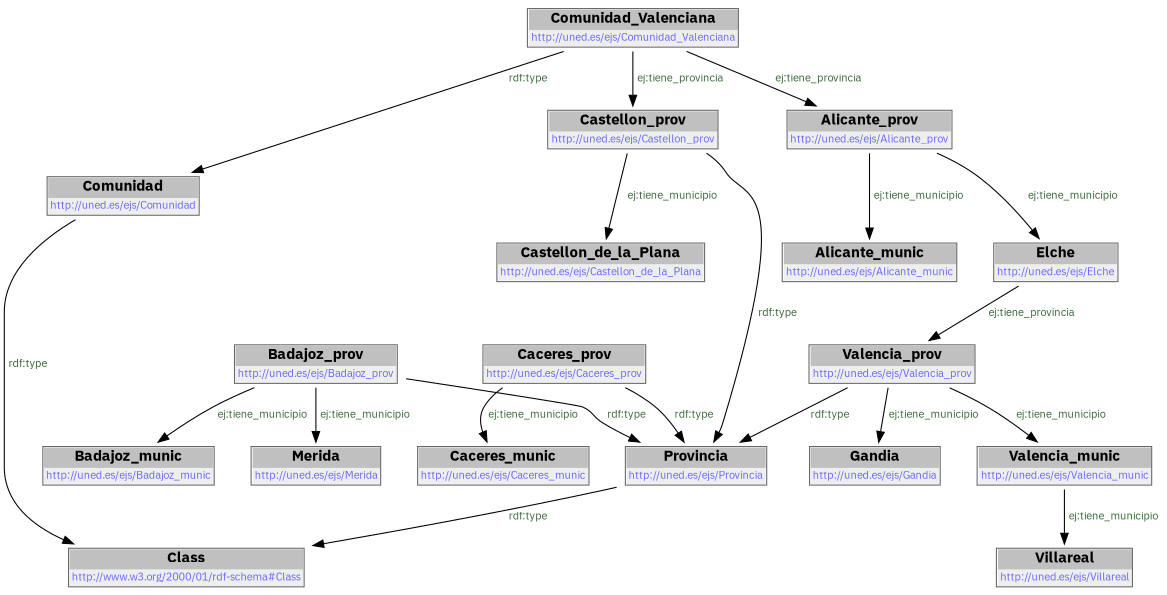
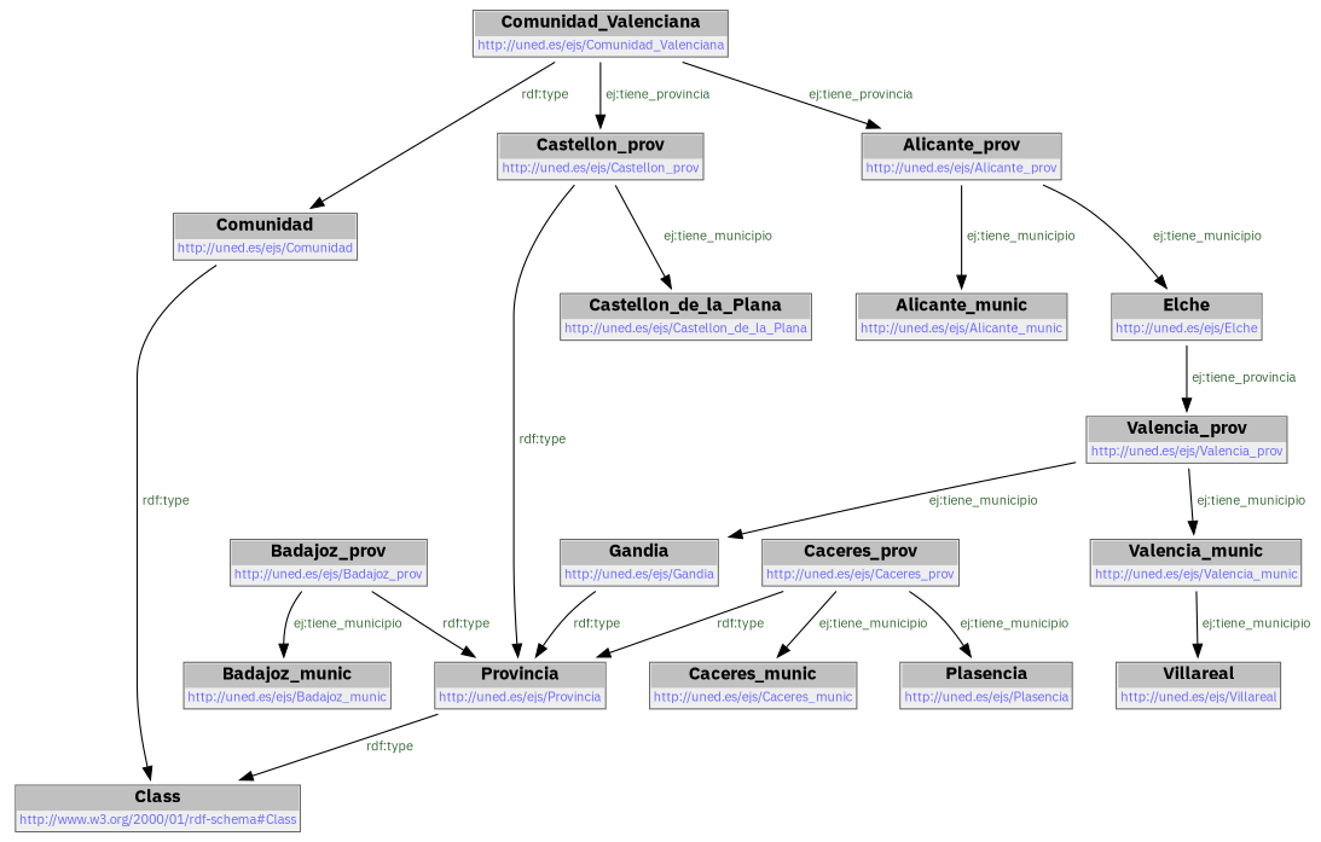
  digraph {
    fontname="IBM Plex Sans"
    node [color=black fontname="IBM Plex Sans" shape=none]
    edge [color=BLACK fontname="IBM Plex Sans"]
    n1 [label=< <table color='#666666' cellborder='0' cellspacing='0' border='1'><tr><td colspan='2' bgcolor='grey'><B>Comunidad</B></td></tr><tr><td href='http://uned.es/ejs/Comunidad' bgcolor='#eeeeee' colspan='2'><font point-size='10' color='#6666ff'>http://uned.es/ejs/Comunidad</font></td></tr></table> >]
    n2 [label=< <table color='#666666' cellborder='0' cellspacing='0' border='1'><tr><td colspan='2' bgcolor='grey'><B>Class</B></td></tr><tr><td href='http://www.w3.org/2000/01/rdf-schema#Class' bgcolor='#eeeeee' colspan='2'><font point-size='10' color='#6666ff'>http://www.w3.org/2000/01/rdf-schema#Class</font></td></tr></table> >]
    n3 [label=< <table color='#666666' cellborder='0' cellspacing='0' border='1'><tr><td colspan='2' bgcolor='grey'><B>Badajoz_prov</B></td></tr><tr><td href='http://uned.es/ejs/Badajoz_prov' bgcolor='#eeeeee' colspan='2'><font point-size='10' color='#6666ff'>http://uned.es/ejs/Badajoz_prov</font></td></tr></table> >]
    n4 [label=< <table color='#666666' cellborder='0' cellspacing='0' border='1'><tr><td colspan='2' bgcolor='grey'><B>Badajoz_munic</B></td></tr><tr><td href='http://uned.es/ejs/Badajoz_munic' bgcolor='#eeeeee' colspan='2'><font point-size='10' color='#6666ff'>http://uned.es/ejs/Badajoz_munic</font></td></tr></table> >]
    n5 [label=< <table color='#666666' cellborder='0' cellspacing='0' border='1'><tr><td colspan='2' bgcolor='grey'><B>Provincia</B></td></tr><tr><td href='http://uned.es/ejs/Provincia' bgcolor='#eeeeee' colspan='2'><font point-size='10' color='#6666ff'>http://uned.es/ejs/Provincia</font></td></tr></table> >]
-   n6 [label=< <table color='#666666' cellborder='0' cellspacing='0' border='1'><tr><td colspan='2' bgcolor='grey'><B>Merida</B></td></tr><tr><td href='http://uned.es/ejs/Merida' bgcolor='#eeeeee' colspan='2'><font point-size='10' color='#6666ff'>http://uned.es/ejs/Merida</font></td></tr></table> >]
    n7 [label=< <table color='#666666' cellborder='0' cellspacing='0' border='1'><tr><td colspan='2' bgcolor='grey'><B>Caceres_prov</B></td></tr><tr><td href='http://uned.es/ejs/Caceres_prov' bgcolor='#eeeeee' colspan='2'><font point-size='10' color='#6666ff'>http://uned.es/ejs/Caceres_prov</font></td></tr></table> >]
    n8 [label=< <table color='#666666' cellborder='0' cellspacing='0' border='1'><tr><td colspan='2' bgcolor='grey'><B>Caceres_munic</B></td></tr><tr><td href='http://uned.es/ejs/Caceres_munic' bgcolor='#eeeeee' colspan='2'><font point-size='10' color='#6666ff'>http://uned.es/ejs/Caceres_munic</font></td></tr></table> >]
+   n9 [label=< <table color='#666666' cellborder='0' cellspacing='0' border='1'><tr><td colspan='2' bgcolor='grey'><B>Plasencia</B></td></tr><tr><td href='http://uned.es/ejs/Plasencia' bgcolor='#eeeeee' colspan='2'><font point-size='10' color='#6666ff'>http://uned.es/ejs/Plasencia</font></td></tr></table> >]
    n10 [label=< <table color='#666666' cellborder='0' cellspacing='0' border='1'><tr><td colspan='2' bgcolor='grey'><B>Comunidad_Valenciana</B></td></tr><tr><td href='http://uned.es/ejs/Comunidad_Valenciana' bgcolor='#eeeeee' colspan='2'><font point-size='10' color='#6666ff'>http://uned.es/ejs/Comunidad_Valenciana</font></td></tr></table> >]
    n11 [label=< <table color='#666666' cellborder='0' cellspacing='0' border='1'><tr><td colspan='2' bgcolor='grey'><B>Alicante_prov</B></td></tr><tr><td href='http://uned.es/ejs/Alicante_prov' bgcolor='#eeeeee' colspan='2'><font point-size='10' color='#6666ff'>http://uned.es/ejs/Alicante_prov</font></td></tr></table> >]
    n12 [label=< <table color='#666666' cellborder='0' cellspacing='0' border='1'><tr><td colspan='2' bgcolor='grey'><B>Castellon_prov</B></td></tr><tr><td href='http://uned.es/ejs/Castellon_prov' bgcolor='#eeeeee' colspan='2'><font point-size='10' color='#6666ff'>http://uned.es/ejs/Castellon_prov</font></td></tr></table> >]
    n13 [label=< <table color='#666666' cellborder='0' cellspacing='0' border='1'><tr><td colspan='2' bgcolor='grey'><B>Alicante_munic</B></td></tr><tr><td href='http://uned.es/ejs/Alicante_munic' bgcolor='#eeeeee' colspan='2'><font point-size='10' color='#6666ff'>http://uned.es/ejs/Alicante_munic</font></td></tr></table> >]
    n14 [label=< <table color='#666666' cellborder='0' cellspacing='0' border='1'><tr><td colspan='2' bgcolor='grey'><B>Elche</B></td></tr><tr><td href='http://uned.es/ejs/Elche' bgcolor='#eeeeee' colspan='2'><font point-size='10' color='#6666ff'>http://uned.es/ejs/Elche</font></td></tr></table> >]
    n15 [label=< <table color='#666666' cellborder='0' cellspacing='0' border='1'><tr><td colspan='2' bgcolor='grey'><B>Valencia_prov</B></td></tr><tr><td href='http://uned.es/ejs/Valencia_prov' bgcolor='#eeeeee' colspan='2'><font point-size='10' color='#6666ff'>http://uned.es/ejs/Valencia_prov</font></td></tr></table> >]
    n16 [label=< <table color='#666666' cellborder='0' cellspacing='0' border='1'><tr><td colspan='2' bgcolor='grey'><B>Gandia</B></td></tr><tr><td href='http://uned.es/ejs/Gandia' bgcolor='#eeeeee' colspan='2'><font point-size='10' color='#6666ff'>http://uned.es/ejs/Gandia</font></td></tr></table> >]
    n17 [label=< <table color='#666666' cellborder='0' cellspacing='0' border='1'><tr><td colspan='2' bgcolor='grey'><B>Valencia_munic</B></td></tr><tr><td href='http://uned.es/ejs/Valencia_munic' bgcolor='#eeeeee' colspan='2'><font point-size='10' color='#6666ff'>http://uned.es/ejs/Valencia_munic</font></td></tr></table> >]
    n18 [label=< <table color='#666666' cellborder='0' cellspacing='0' border='1'><tr><td colspan='2' bgcolor='grey'><B>Castellon_de_la_Plana</B></td></tr><tr><td href='http://uned.es/ejs/Castellon_de_la_Plana' bgcolor='#eeeeee' colspan='2'><font point-size='10' color='#6666ff'>http://uned.es/ejs/Castellon_de_la_Plana</font></td></tr></table> >]
    n19 [label=< <table color='#666666' cellborder='0' cellspacing='0' border='1'><tr><td colspan='2' bgcolor='grey'><B>Villareal</B></td></tr><tr><td href='http://uned.es/ejs/Villareal' bgcolor='#eeeeee' colspan='2'><font point-size='10' color='#6666ff'>http://uned.es/ejs/Villareal</font></td></tr></table> >]
    n1 -> n2 [label=< <font point-size='10' color='#336633'>rdf:type</font> >]
    n3 -> n4 [label=< <font point-size='10' color='#336633'>ej:tiene_municipio</font> >]
    n3 -> n5 [label=< <font point-size='10' color='#336633'>rdf:type</font> >]
-   n3 -> n6 [label=< <font point-size='10' color='#336633'>ej:tiene_municipio</font> >]
    n5 -> n2 [label=< <font point-size='10' color='#336633'>rdf:type</font> >]
    n7 -> n5 [label=< <font point-size='10' color='#336633'>rdf:type</font> >]
    n7 -> n8 [label=< <font point-size='10' color='#336633'>ej:tiene_municipio</font> >]
+   n7 -> n9 [label=< <font point-size='10' color='#336633'>ej:tiene_municipio</font> >]
    n10 -> n1 [label=< <font point-size='10' color='#336633'>rdf:type</font> >]
    n10 -> n11 [label=< <font point-size='10' color='#336633'>ej:tiene_provincia</font> >]
    n10 -> n12 [label=< <font point-size='10' color='#336633'>ej:tiene_provincia</font> >]
    n11 -> n13 [label=< <font point-size='10' color='#336633'>ej:tiene_municipio</font> >]
    n11 -> n14 [label=< <font point-size='10' color='#336633'>ej:tiene_municipio</font> >]
    n12 -> n5 [label=< <font point-size='10' color='#336633'>rdf:type</font> >]
    n12 -> n18 [label=< <font point-size='10' color='#336633'>ej:tiene_municipio</font> >]
    n14 -> n15 [label=< <font point-size='10' color='#336633'>ej:tiene_provincia</font> >]
-   n15 -> n5 [label=< <font point-size='10' color='#336633'>rdf:type</font> >]
+   n16 -> n5 [label=< <font point-size='10' color='#336633'>rdf:type</font> >]
    n15 -> n16 [label=< <font point-size='10' color='#336633'>ej:tiene_municipio</font> >]
    n15 -> n17 [label=< <font point-size='10' color='#336633'>ej:tiene_municipio</font> >]
    n17 -> n19 [label=< <font point-size='10' color='#336633'>ej:tiene_municipio</font> >]
  }
